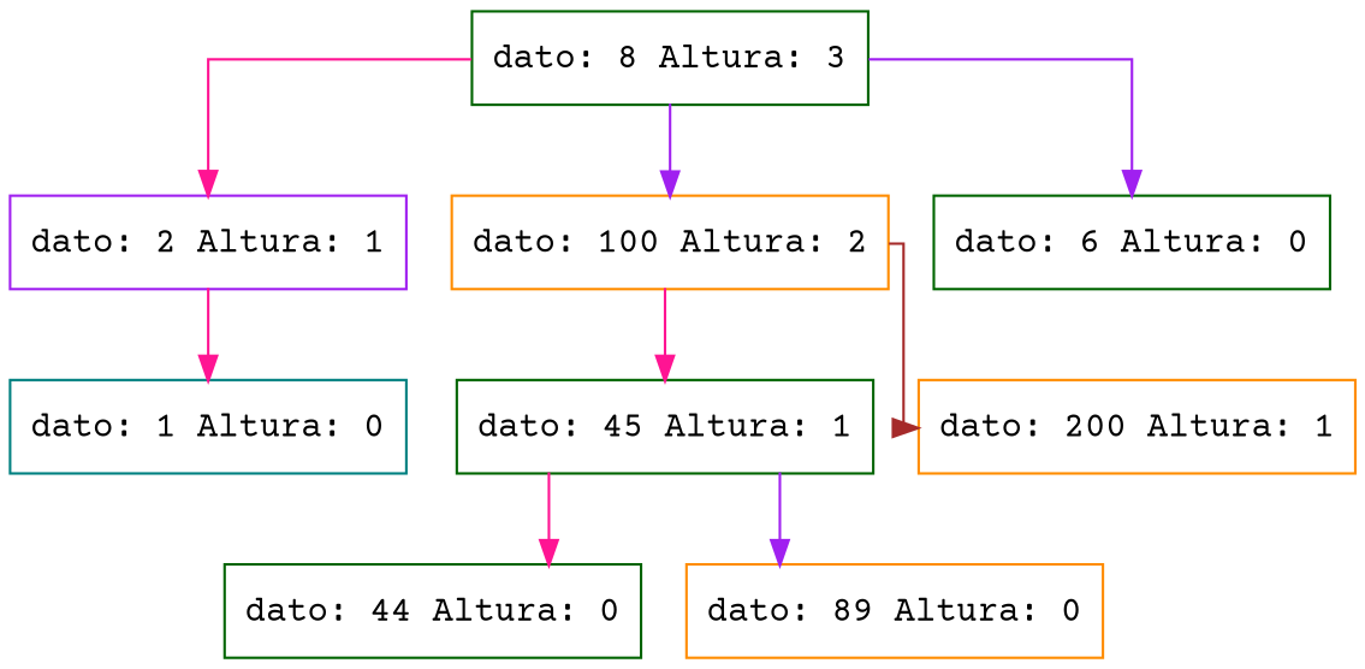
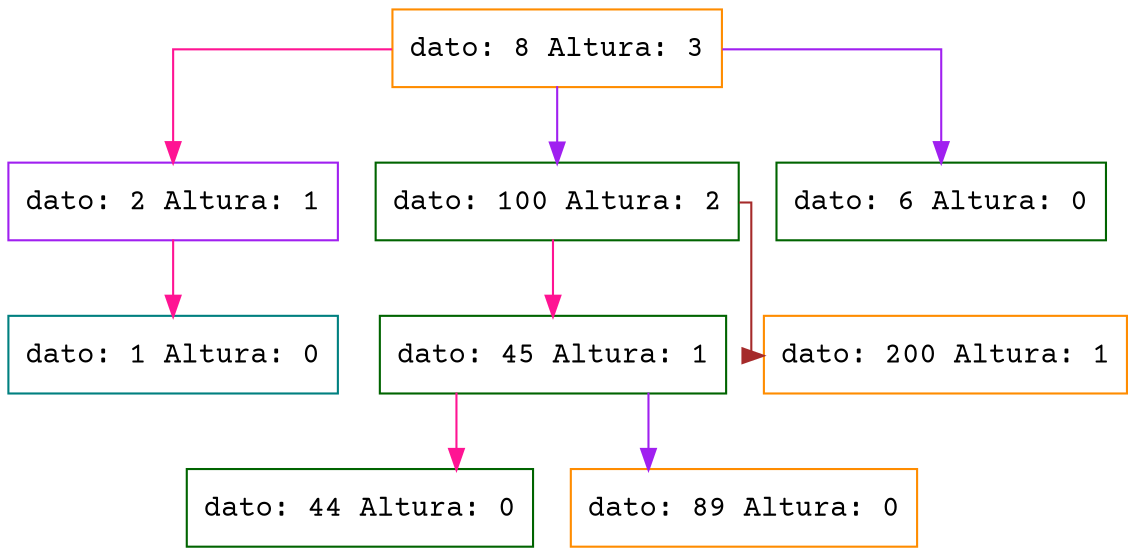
  digraph {
    concentrate=true
    fontname="Courier Prime"
    splines=ortho
    node [color=darkgreen fontname="Courier Prime" shape=record]
    edge [color=deeppink fontname="Courier Prime"]
-   n1 [label="{dato: 8  Altura: 3}"]
+   n1 [color=darkorange label="{dato: 8  Altura: 3}"]
    n2 [color=purple label="{dato: 2  Altura: 1}"]
-   n3 [color=darkorange label="{dato: 100  Altura: 2}"]
+   n3 [label="{dato: 100  Altura: 2}"]
    n4 [label="{dato: 6  Altura: 0}"]
    n5 [color=teal label="{dato: 1  Altura: 0}"]
    n6 [label="{dato: 45  Altura: 1}"]
    n7 [color=darkorange label="{dato: 200  Altura: 1}"]
    n8 [label="{dato: 44  Altura: 0}"]
    n9 [color=darkorange label="{dato: 89  Altura: 0}"]
    n1 -> n2
    n1 -> n3 [color=purple]
    n1 -> n4 [color=purple]
    n2 -> n5
    n3 -> n6
    n3 -> n7 [color=brown]
    n6 -> n8
    n6 -> n9 [color=purple]
  }
